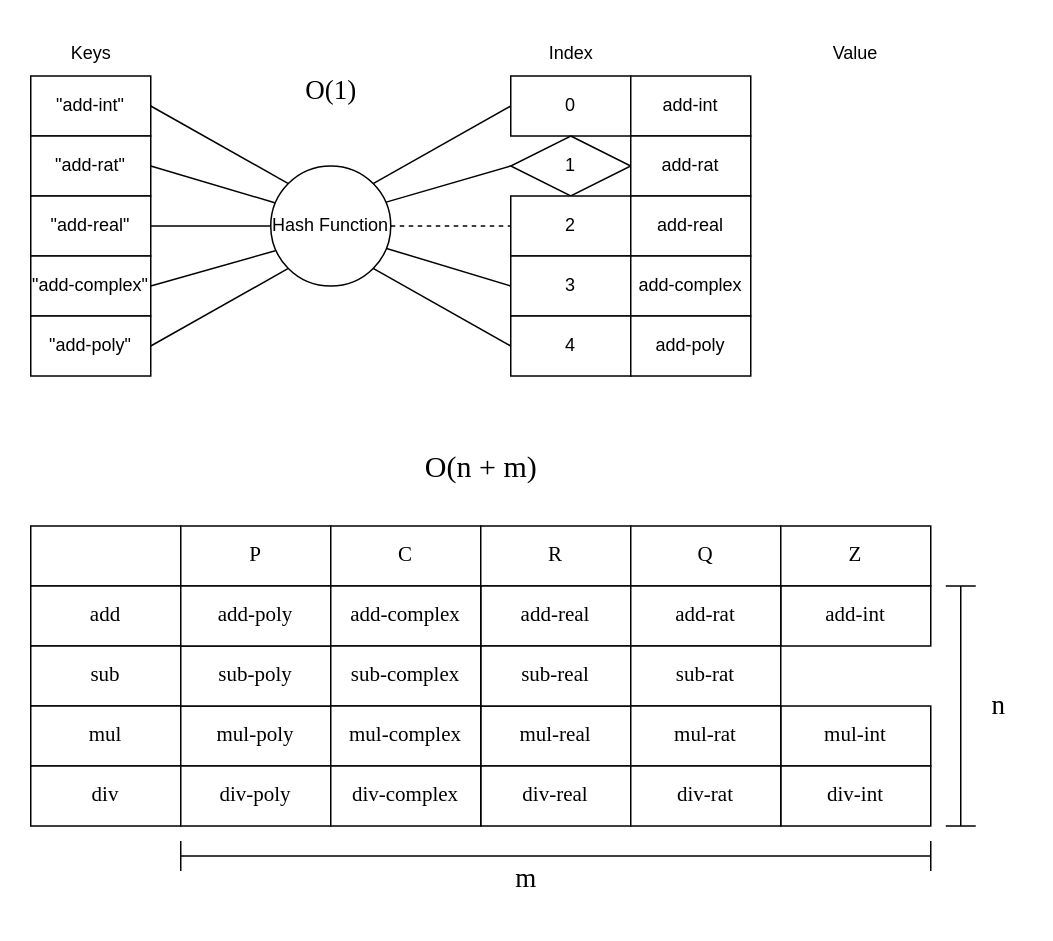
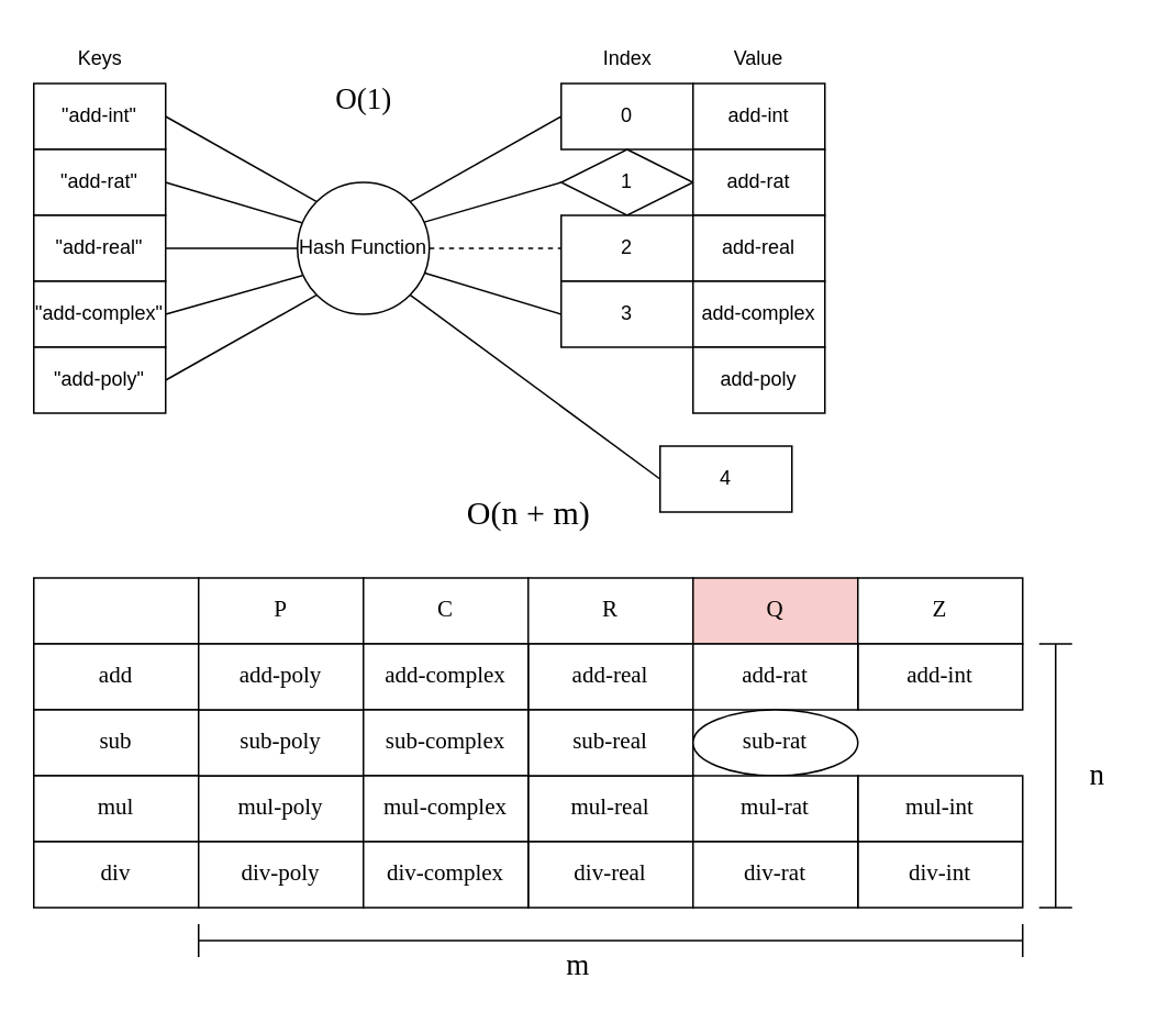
  <mxCell id="0" />
  <mxCell id="1" parent="0" />
  <mxCell id="2" style="edgeStyle=none;html=1;entryX=0;entryY=0;entryDx=0;entryDy=0;exitX=1;exitY=0.5;exitDx=0;exitDy=0;endArrow=none;endFill=0;" parent="1" source="3" target="14" edge="1"><mxGeometry relative="1" as="geometry" /></mxCell>
  <mxCell id="3" value="&quot;add-int&quot;" style="rounded=0;whiteSpace=wrap;html=1;" parent="1" vertex="1"><mxGeometry x="20" y="50" width="80" height="40" as="geometry" /></mxCell>
  <mxCell id="4" value="Keys" style="text;html=1;align=center;verticalAlign=middle;resizable=0;points=[];autosize=1;strokeColor=none;fillColor=none;" parent="1" vertex="1"><mxGeometry x="35" y="20" width="50" height="30" as="geometry" /></mxCell>
  <mxCell id="5" style="edgeStyle=none;html=1;entryX=0.033;entryY=0.306;entryDx=0;entryDy=0;entryPerimeter=0;exitX=1;exitY=0.5;exitDx=0;exitDy=0;endArrow=none;endFill=0;" parent="1" source="6" target="14" edge="1"><mxGeometry relative="1" as="geometry" /></mxCell>
  <mxCell id="6" value="&quot;add-rat&quot;" style="rounded=0;whiteSpace=wrap;html=1;" parent="1" vertex="1"><mxGeometry x="20" y="90" width="80" height="40" as="geometry" /></mxCell>
  <mxCell id="7" style="edgeStyle=none;html=1;entryX=0;entryY=0.5;entryDx=0;entryDy=0;endArrow=none;endFill=0;" parent="1" source="8" target="14" edge="1"><mxGeometry relative="1" as="geometry" /></mxCell>
  <mxCell id="8" value="&quot;add-real&quot;" style="rounded=0;whiteSpace=wrap;html=1;" parent="1" vertex="1"><mxGeometry x="20" y="130" width="80" height="40" as="geometry" /></mxCell>
  <mxCell id="9" style="edgeStyle=none;html=1;entryX=0.038;entryY=0.706;entryDx=0;entryDy=0;entryPerimeter=0;endArrow=none;endFill=0;" parent="1" target="14" edge="1"><mxGeometry relative="1" as="geometry"><mxPoint x="100" y="190" as="sourcePoint" /></mxGeometry></mxCell>
  <mxCell id="10" value="&quot;add-complex&quot;" style="rounded=0;whiteSpace=wrap;html=1;" parent="1" vertex="1"><mxGeometry x="20" y="170" width="80" height="40" as="geometry" /></mxCell>
  <mxCell id="11" style="edgeStyle=none;html=1;entryX=0;entryY=1;entryDx=0;entryDy=0;exitX=1;exitY=0.5;exitDx=0;exitDy=0;endArrow=none;endFill=0;" parent="1" source="12" target="14" edge="1"><mxGeometry relative="1" as="geometry" /></mxCell>
  <mxCell id="12" value="&quot;add-poly&quot;" style="rounded=0;whiteSpace=wrap;html=1;" parent="1" vertex="1"><mxGeometry x="20" y="210" width="80" height="40" as="geometry" /></mxCell>
  <mxCell id="13" style="edgeStyle=none;html=1;entryX=0;entryY=0.5;entryDx=0;entryDy=0;endArrow=none;endFill=0;dashed=1;" parent="1" source="14" target="19" edge="1"><mxGeometry relative="1" as="geometry" /></mxCell>
  <mxCell id="14" value="Hash Function" style="ellipse;whiteSpace=wrap;html=1;aspect=fixed;" parent="1" vertex="1"><mxGeometry x="180" y="110" width="80" height="80" as="geometry" /></mxCell>
  <mxCell id="15" style="edgeStyle=none;html=1;entryX=1;entryY=0;entryDx=0;entryDy=0;endArrow=none;endFill=0;exitX=0;exitY=0.5;exitDx=0;exitDy=0;" parent="1" source="16" target="14" edge="1"><mxGeometry relative="1" as="geometry" /></mxCell>
  <mxCell id="16" value="0" style="rounded=0;whiteSpace=wrap;html=1;" parent="1" vertex="1"><mxGeometry x="340" y="50" width="80" height="40" as="geometry" /></mxCell>
  <mxCell id="17" style="edgeStyle=none;html=1;entryX=0.962;entryY=0.301;entryDx=0;entryDy=0;entryPerimeter=0;endArrow=none;endFill=0;exitX=0;exitY=0.5;exitDx=0;exitDy=0;" parent="1" source="18" target="14" edge="1"><mxGeometry relative="1" as="geometry" /></mxCell>
  <mxCell id="18" value="1" style="rhombus;whiteSpace=wrap;html=1;" parent="1" vertex="1"><mxGeometry x="340" y="90" width="80" height="40" as="geometry" /></mxCell>
  <mxCell id="19" value="2" style="rounded=0;whiteSpace=wrap;html=1;" parent="1" vertex="1"><mxGeometry x="340" y="130" width="80" height="40" as="geometry" /></mxCell>
  <mxCell id="20" style="edgeStyle=none;html=1;entryX=0.965;entryY=0.687;entryDx=0;entryDy=0;entryPerimeter=0;endArrow=none;endFill=0;exitX=0;exitY=0.5;exitDx=0;exitDy=0;" parent="1" source="21" target="14" edge="1"><mxGeometry relative="1" as="geometry" /></mxCell>
  <mxCell id="21" value="3" style="rounded=0;whiteSpace=wrap;html=1;" parent="1" vertex="1"><mxGeometry x="340" y="170" width="80" height="40" as="geometry" /></mxCell>
  <mxCell id="22" value="add-int" style="rounded=0;whiteSpace=wrap;html=1;" parent="1" vertex="1"><mxGeometry x="420" y="50" width="80" height="40" as="geometry" /></mxCell>
  <mxCell id="23" value="add-rat" style="rounded=0;whiteSpace=wrap;html=1;" parent="1" vertex="1"><mxGeometry x="420" y="90" width="80" height="40" as="geometry" /></mxCell>
  <mxCell id="24" value="add-real" style="rounded=0;whiteSpace=wrap;html=1;" parent="1" vertex="1"><mxGeometry x="420" y="130" width="80" height="40" as="geometry" /></mxCell>
  <mxCell id="25" value="add-complex" style="rounded=0;whiteSpace=wrap;html=1;" parent="1" vertex="1"><mxGeometry x="420" y="170" width="80" height="40" as="geometry" /></mxCell>
  <mxCell id="26" style="edgeStyle=none;html=1;entryX=1;entryY=1;entryDx=0;entryDy=0;endArrow=none;endFill=0;exitX=0;exitY=0.5;exitDx=0;exitDy=0;" parent="1" source="27" target="14" edge="1"><mxGeometry relative="1" as="geometry" /></mxCell>
- <mxCell id="27" value="4" style="rounded=0;whiteSpace=wrap;html=1;" parent="1" vertex="1"><mxGeometry x="340" y="210" width="80" height="40" as="geometry" /></mxCell>
+ <mxCell id="27" value="4" style="rounded=0;whiteSpace=wrap;html=1;" parent="1" vertex="1"><mxGeometry x="400" y="270" width="80" height="40" as="geometry" /></mxCell>
  <mxCell id="28" value="add-poly" style="rounded=0;whiteSpace=wrap;html=1;" parent="1" vertex="1"><mxGeometry x="420" y="210" width="80" height="40" as="geometry" /></mxCell>
  <mxCell id="29" value="Index" style="text;html=1;align=center;verticalAlign=middle;resizable=0;points=[];autosize=1;strokeColor=none;fillColor=none;" parent="1" vertex="1"><mxGeometry x="355" y="20" width="50" height="30" as="geometry" /></mxCell>
- <mxCell id="30" value="Value" style="text;strokeColor=none;align=center;fillColor=none;html=1;verticalAlign=middle;whiteSpace=wrap;rounded=0;" parent="1" vertex="1"><mxGeometry x="540" y="20" width="60" height="30" as="geometry" /></mxCell>
+ <mxCell id="30" value="Value" style="text;strokeColor=none;align=center;fillColor=none;html=1;verticalAlign=middle;whiteSpace=wrap;rounded=0;" parent="1" vertex="1"><mxGeometry x="430" y="20" width="60" height="30" as="geometry" /></mxCell>
  <mxCell id="31" value="&lt;font style=&quot;font-size: 18px;&quot; face=&quot;Tahoma&quot;&gt;O(1)&lt;/font&gt;" style="text;html=1;align=center;verticalAlign=middle;resizable=0;points=[];autosize=1;strokeColor=none;fillColor=none;" parent="1" vertex="1"><mxGeometry x="193" y="43" width="54" height="34" as="geometry" /></mxCell>
  <mxCell id="32" value="" style="rounded=0;whiteSpace=wrap;html=1;fontFamily=Tahoma;fontSize=14;" vertex="1" parent="1"><mxGeometry x="20" y="350" width="100" height="40" as="geometry" /></mxCell>
  <mxCell id="33" value="add" style="rounded=0;whiteSpace=wrap;html=1;fontFamily=Tahoma;fontSize=14;" vertex="1" parent="1"><mxGeometry x="20" y="390" width="100" height="40" as="geometry" /></mxCell>
  <mxCell id="34" value="sub" style="rounded=0;whiteSpace=wrap;html=1;fontFamily=Tahoma;fontSize=14;" vertex="1" parent="1"><mxGeometry x="20" y="430" width="100" height="40" as="geometry" /></mxCell>
  <mxCell id="35" value="mul" style="rounded=0;whiteSpace=wrap;html=1;fontFamily=Tahoma;fontSize=14;" vertex="1" parent="1"><mxGeometry x="20" y="470" width="100" height="40" as="geometry" /></mxCell>
  <mxCell id="36" value="div" style="rounded=0;whiteSpace=wrap;html=1;fontFamily=Tahoma;fontSize=14;" vertex="1" parent="1"><mxGeometry x="20" y="510" width="100" height="40" as="geometry" /></mxCell>
  <mxCell id="37" value="P" style="rounded=0;whiteSpace=wrap;html=1;fontFamily=Tahoma;fontSize=14;" vertex="1" parent="1"><mxGeometry x="120" y="350" width="100" height="40" as="geometry" /></mxCell>
  <mxCell id="38" value="C" style="rounded=0;whiteSpace=wrap;html=1;fontFamily=Tahoma;fontSize=14;" vertex="1" parent="1"><mxGeometry x="220" y="350" width="100" height="40" as="geometry" /></mxCell>
  <mxCell id="39" value="R" style="rounded=0;whiteSpace=wrap;html=1;fontFamily=Tahoma;fontSize=14;" vertex="1" parent="1"><mxGeometry x="320" y="350" width="100" height="40" as="geometry" /></mxCell>
- <mxCell id="40" value="Q" style="rounded=0;whiteSpace=wrap;html=1;fontFamily=Tahoma;fontSize=14;" vertex="1" parent="1"><mxGeometry x="420" y="350" width="100" height="40" as="geometry" /></mxCell>
+ <mxCell id="40" value="Q" style="rounded=0;whiteSpace=wrap;html=1;fontFamily=Tahoma;fontSize=14;fillColor=#f8cecc;" vertex="1" parent="1"><mxGeometry x="420" y="350" width="100" height="40" as="geometry" /></mxCell>
  <mxCell id="41" value="Z" style="rounded=0;whiteSpace=wrap;html=1;fontFamily=Tahoma;fontSize=14;" vertex="1" parent="1"><mxGeometry x="520" y="350" width="100" height="40" as="geometry" /></mxCell>
  <mxCell id="42" value="add-int" style="rounded=0;whiteSpace=wrap;html=1;fontFamily=Tahoma;fontSize=14;" vertex="1" parent="1"><mxGeometry x="520" y="390" width="100" height="40" as="geometry" /></mxCell>
  <mxCell id="43" value="mul-int" style="rounded=0;whiteSpace=wrap;html=1;fontFamily=Tahoma;fontSize=14;" vertex="1" parent="1"><mxGeometry x="520" y="470" width="100" height="40" as="geometry" /></mxCell>
  <mxCell id="44" value="div-int" style="rounded=0;whiteSpace=wrap;html=1;fontFamily=Tahoma;fontSize=14;" vertex="1" parent="1"><mxGeometry x="520" y="510" width="100" height="40" as="geometry" /></mxCell>
  <mxCell id="45" value="add-real" style="rounded=0;whiteSpace=wrap;html=1;fontFamily=Tahoma;fontSize=14;" vertex="1" parent="1"><mxGeometry x="320" y="390" width="100" height="40" as="geometry" /></mxCell>
  <mxCell id="46" value="mul-real" style="rounded=0;whiteSpace=wrap;html=1;fontFamily=Tahoma;fontSize=14;" vertex="1" parent="1"><mxGeometry x="320" y="470" width="100" height="40" as="geometry" /></mxCell>
  <mxCell id="47" value="div-real" style="rounded=0;whiteSpace=wrap;html=1;fontFamily=Tahoma;fontSize=14;" vertex="1" parent="1"><mxGeometry x="320" y="510" width="100" height="40" as="geometry" /></mxCell>
  <mxCell id="48" value="sub-real" style="rounded=0;whiteSpace=wrap;html=1;fontFamily=Tahoma;fontSize=14;" vertex="1" parent="1"><mxGeometry x="320" y="430" width="100" height="40" as="geometry" /></mxCell>
  <mxCell id="49" value="mul-poly" style="rounded=0;whiteSpace=wrap;html=1;fontFamily=Tahoma;fontSize=14;" vertex="1" parent="1"><mxGeometry x="120" y="470" width="100" height="40" as="geometry" /></mxCell>
  <mxCell id="50" value="div-poly" style="rounded=0;whiteSpace=wrap;html=1;fontFamily=Tahoma;fontSize=14;" vertex="1" parent="1"><mxGeometry x="120" y="510" width="100" height="40" as="geometry" /></mxCell>
  <mxCell id="51" value="sub-poly" style="rounded=0;whiteSpace=wrap;html=1;fontFamily=Tahoma;fontSize=14;" vertex="1" parent="1"><mxGeometry x="120" y="430" width="100" height="40" as="geometry" /></mxCell>
  <mxCell id="52" value="add-poly" style="rounded=0;whiteSpace=wrap;html=1;fontFamily=Tahoma;fontSize=14;" vertex="1" parent="1"><mxGeometry x="120" y="390" width="100" height="40" as="geometry" /></mxCell>
  <mxCell id="53" value="add-complex" style="rounded=0;whiteSpace=wrap;html=1;fontFamily=Tahoma;fontSize=14;" vertex="1" parent="1"><mxGeometry x="220" y="390" width="100" height="40" as="geometry" /></mxCell>
  <mxCell id="54" value="sub-complex" style="rounded=0;whiteSpace=wrap;html=1;fontFamily=Tahoma;fontSize=14;" vertex="1" parent="1"><mxGeometry x="220" y="430" width="100" height="40" as="geometry" /></mxCell>
  <mxCell id="55" value="mul-complex" style="rounded=0;whiteSpace=wrap;html=1;fontFamily=Tahoma;fontSize=14;" vertex="1" parent="1"><mxGeometry x="220" y="470" width="100" height="40" as="geometry" /></mxCell>
  <mxCell id="56" value="div-complex" style="rounded=0;whiteSpace=wrap;html=1;fontFamily=Tahoma;fontSize=14;" vertex="1" parent="1"><mxGeometry x="220" y="510" width="100" height="40" as="geometry" /></mxCell>
  <mxCell id="57" value="add-rat" style="rounded=0;whiteSpace=wrap;html=1;fontFamily=Tahoma;fontSize=14;" vertex="1" parent="1"><mxGeometry x="420" y="390" width="100" height="40" as="geometry" /></mxCell>
- <mxCell id="58" value="sub-rat" style="rounded=0;whiteSpace=wrap;html=1;fontFamily=Tahoma;fontSize=14;" vertex="1" parent="1"><mxGeometry x="420" y="430" width="100" height="40" as="geometry" /></mxCell>
+ <mxCell id="58" value="sub-rat" style="ellipse;whiteSpace=wrap;html=1;fontFamily=Tahoma;fontSize=14;" vertex="1" parent="1"><mxGeometry x="420" y="430" width="100" height="40" as="geometry" /></mxCell>
  <mxCell id="59" value="mul-rat" style="rounded=0;whiteSpace=wrap;html=1;fontFamily=Tahoma;fontSize=14;" vertex="1" parent="1"><mxGeometry x="420" y="470" width="100" height="40" as="geometry" /></mxCell>
  <mxCell id="60" value="div-rat" style="rounded=0;whiteSpace=wrap;html=1;fontFamily=Tahoma;fontSize=14;" vertex="1" parent="1"><mxGeometry x="420" y="510" width="100" height="40" as="geometry" /></mxCell>
  <mxCell id="61" value="n" style="text;html=1;align=center;verticalAlign=middle;resizable=0;points=[];autosize=1;strokeColor=none;fillColor=none;fontFamily=Tahoma;fontSize=18;" vertex="1" parent="1"><mxGeometry x="650" y="450" width="30" height="40" as="geometry" /></mxCell>
  <mxCell id="62" value="" style="shape=crossbar;whiteSpace=wrap;html=1;rounded=1;direction=south;fontFamily=Tahoma;fontSize=14;" vertex="1" parent="1"><mxGeometry x="630" y="390" width="20" height="160" as="geometry" /></mxCell>
  <mxCell id="63" value="" style="shape=crossbar;whiteSpace=wrap;html=1;rounded=1;fontFamily=Tahoma;fontSize=14;" vertex="1" parent="1"><mxGeometry x="120" y="560" width="500" height="20" as="geometry" /></mxCell>
  <mxCell id="64" value="m" style="text;html=1;align=center;verticalAlign=middle;resizable=0;points=[];autosize=1;strokeColor=none;fillColor=none;fontFamily=Tahoma;fontSize=18;" vertex="1" parent="1"><mxGeometry x="330" y="565" width="40" height="40" as="geometry" /></mxCell>
  <mxCell id="65" value="O(n + m)" style="text;html=1;align=center;verticalAlign=middle;resizable=0;points=[];autosize=1;strokeColor=none;fillColor=none;fontSize=20;fontFamily=Tahoma;" vertex="1" parent="1"><mxGeometry x="265" y="290" width="110" height="40" as="geometry" /></mxCell>
